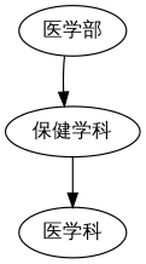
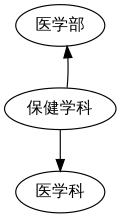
  digraph {
    "医学部"
    "保健学科"
    "医学科"
-   "医学部" -> "保健学科"
+   "保健学科" -> "医学部"
    "保健学科" -> "医学科"
  }
